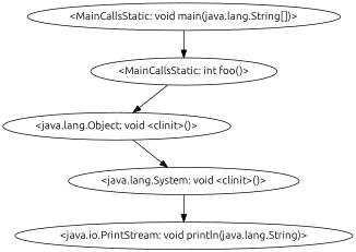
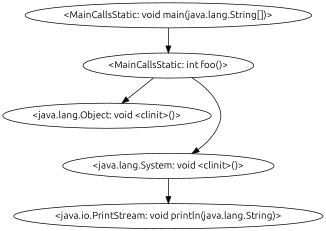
  digraph {
    fontname=Ubuntu
    node [fontname=Ubuntu]
    edge [fontname=Ubuntu]
    "<MainCallsStatic: void main(java.lang.String[])>"
    "<MainCallsStatic: int foo()>"
    "<java.lang.Object: void <clinit>()>"
    "<java.lang.System: void <clinit>()>"
    "<java.io.PrintStream: void println(java.lang.String)>"
    "<MainCallsStatic: void main(java.lang.String[])>" -> "<MainCallsStatic: int foo()>"
    "<MainCallsStatic: int foo()>" -> "<java.lang.Object: void <clinit>()>"
-   "<java.lang.Object: void <clinit>()>" -> "<java.lang.System: void <clinit>()>"
+   "<MainCallsStatic: int foo()>" -> "<java.lang.System: void <clinit>()>"
    "<java.lang.System: void <clinit>()>" -> "<java.io.PrintStream: void println(java.lang.String)>"
  }
